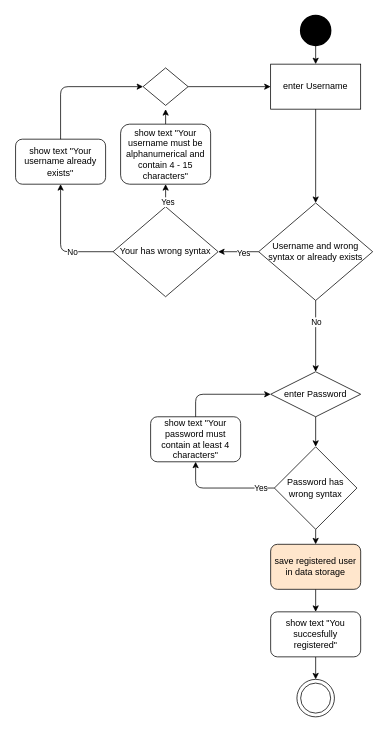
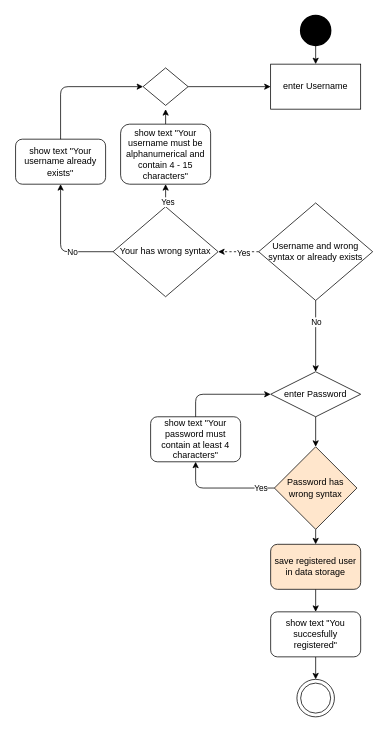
  <mxCell id="0" />
  <mxCell id="1" parent="0" />
  <mxCell id="2" style="edgeStyle=orthogonalEdgeStyle;rounded=0;orthogonalLoop=1;jettySize=auto;html=1;exitX=0.5;exitY=1;exitDx=0;exitDy=0;exitPerimeter=0;entryX=0.5;entryY=0;entryDx=0;entryDy=0;" edge="1" parent="1" source="3" target="4"><mxGeometry relative="1" as="geometry" /></mxCell>
  <mxCell id="3" value="" style="strokeWidth=2;html=1;shape=mxgraph.flowchart.start_2;whiteSpace=wrap;fillColor=#000000;" vertex="1" parent="1"><mxGeometry x="400" y="20" width="40" height="40" as="geometry" /></mxCell>
  <mxCell id="4" value="enter Username" style="whiteSpace=wrap;html=1;fillColor=#FFFFFF;rounded=0;" vertex="1" parent="1"><mxGeometry x="360" y="85" width="120" height="60" as="geometry" /></mxCell>
  <mxCell id="5" value="Username and wrong syntax or already exists" style="rhombus;whiteSpace=wrap;html=1;fillColor=#FFFFFF;" vertex="1" parent="1"><mxGeometry x="344" y="270" width="152" height="130" as="geometry" /></mxCell>
- <mxCell id="6" value="" style="endArrow=classic;html=1;exitX=0.5;exitY=1;exitDx=0;exitDy=0;" edge="1" parent="1" source="4" target="5"><mxGeometry width="50" height="50" relative="1" as="geometry"><mxPoint x="370" y="115" as="sourcePoint" /><mxPoint x="420" y="65" as="targetPoint" /></mxGeometry></mxCell>
  <mxCell id="7" value="" style="endArrow=classic;html=1;exitX=0.5;exitY=1;exitDx=0;exitDy=0;entryX=0.5;entryY=0;entryDx=0;entryDy=0;" edge="1" parent="1" source="5" target="9"><mxGeometry width="50" height="50" relative="1" as="geometry"><mxPoint x="370" y="115" as="sourcePoint" /><mxPoint x="420" y="405" as="targetPoint" /></mxGeometry></mxCell>
  <mxCell id="8" value="No" style="edgeLabel;html=1;align=center;verticalAlign=middle;resizable=0;points=[];" vertex="1" connectable="0" parent="7"><mxGeometry x="-0.413" relative="1" as="geometry"><mxPoint as="offset" /></mxGeometry></mxCell>
  <mxCell id="9" value="enter Password" style="rhombus;whiteSpace=wrap;html=1;fillColor=#FFFFFF;" vertex="1" parent="1"><mxGeometry x="360" y="495" width="120" height="60" as="geometry" /></mxCell>
  <mxCell id="10" style="edgeStyle=orthogonalEdgeStyle;rounded=0;orthogonalLoop=1;jettySize=auto;html=1;exitX=0.5;exitY=1;exitDx=0;exitDy=0;entryX=0.5;entryY=0;entryDx=0;entryDy=0;" edge="1" parent="1" source="11" target="20"><mxGeometry relative="1" as="geometry" /></mxCell>
- <mxCell id="11" value="Password has wrong syntax" style="rhombus;whiteSpace=wrap;html=1;fillColor=#FFFFFF;" vertex="1" parent="1"><mxGeometry x="365" y="595" width="110" height="110" as="geometry" /></mxCell>
+ <mxCell id="11" value="Password has wrong syntax" style="rhombus;whiteSpace=wrap;html=1;fillColor=#ffe6cc;" vertex="1" parent="1"><mxGeometry x="365" y="595" width="110" height="110" as="geometry" /></mxCell>
  <mxCell id="12" value="" style="endArrow=classic;html=1;exitX=0.5;exitY=1;exitDx=0;exitDy=0;entryX=0.5;entryY=0;entryDx=0;entryDy=0;" edge="1" parent="1" source="9" target="11"><mxGeometry width="50" height="50" relative="1" as="geometry"><mxPoint x="370" y="445" as="sourcePoint" /><mxPoint x="420" y="395" as="targetPoint" /></mxGeometry></mxCell>
  <mxCell id="13" value="" style="endArrow=classic;html=1;exitX=0;exitY=0.5;exitDx=0;exitDy=0;entryX=0.5;entryY=1;entryDx=0;entryDy=0;" edge="1" parent="1" source="11" target="16"><mxGeometry width="50" height="50" relative="1" as="geometry"><mxPoint x="370" y="445" as="sourcePoint" /><mxPoint x="260" y="505" as="targetPoint" /><Array as="points"><mxPoint x="260" y="650" /></Array></mxGeometry></mxCell>
  <mxCell id="14" value="Yes" style="edgeLabel;html=1;align=center;verticalAlign=middle;resizable=0;points=[];" vertex="1" connectable="0" parent="13"><mxGeometry x="-0.731" relative="1" as="geometry"><mxPoint as="offset" /></mxGeometry></mxCell>
  <mxCell id="15" value="show text &quot;Your username already exists&quot;" style="rounded=1;whiteSpace=wrap;html=1;fillColor=#FFFFFF;" vertex="1" parent="1"><mxGeometry x="20" y="185" width="120" height="60" as="geometry" /></mxCell>
  <mxCell id="16" value="show text &quot;Your password must contain at least 4 characters&quot;" style="rounded=1;whiteSpace=wrap;html=1;fillColor=#FFFFFF;" vertex="1" parent="1"><mxGeometry x="200" y="555" width="120" height="60" as="geometry" /></mxCell>
  <mxCell id="17" style="edgeStyle=orthogonalEdgeStyle;rounded=0;orthogonalLoop=1;jettySize=auto;html=1;exitX=0.5;exitY=1;exitDx=0;exitDy=0;entryX=0.5;entryY=0;entryDx=0;entryDy=0;" edge="1" parent="1" source="18" target="34"><mxGeometry relative="1" as="geometry" /></mxCell>
  <mxCell id="18" value="show text &quot;You succesfully registered&quot;" style="rounded=1;whiteSpace=wrap;html=1;fillColor=#FFFFFF;" vertex="1" parent="1"><mxGeometry x="360" y="815" width="120" height="60" as="geometry" /></mxCell>
  <mxCell id="19" style="edgeStyle=orthogonalEdgeStyle;rounded=0;orthogonalLoop=1;jettySize=auto;html=1;exitX=0.5;exitY=1;exitDx=0;exitDy=0;entryX=0.5;entryY=0;entryDx=0;entryDy=0;" edge="1" parent="1" source="20" target="18"><mxGeometry relative="1" as="geometry" /></mxCell>
  <mxCell id="20" value="save registered user in data storage" style="rounded=1;whiteSpace=wrap;html=1;fillColor=#ffe6cc;" vertex="1" parent="1"><mxGeometry x="360" y="725" width="120" height="60" as="geometry" /></mxCell>
  <mxCell id="21" value="" style="endArrow=classic;html=1;exitX=0.5;exitY=0;exitDx=0;exitDy=0;entryX=0;entryY=0.5;entryDx=0;entryDy=0;" edge="1" parent="1" source="16" target="9"><mxGeometry width="50" height="50" relative="1" as="geometry"><mxPoint x="370" y="495" as="sourcePoint" /><mxPoint x="420" y="445" as="targetPoint" /><Array as="points"><mxPoint x="260" y="525" /></Array></mxGeometry></mxCell>
  <mxCell id="22" style="edgeStyle=orthogonalEdgeStyle;rounded=0;orthogonalLoop=1;jettySize=auto;html=1;exitX=0.5;exitY=0;exitDx=0;exitDy=0;" edge="1" parent="1" source="23"><mxGeometry relative="1" as="geometry"><mxPoint x="220" y="145" as="targetPoint" /></mxGeometry></mxCell>
  <mxCell id="23" value="show text &quot;Your username must be alphanumerical and contain 4 - 15 characters&quot;" style="rounded=1;whiteSpace=wrap;html=1;fillColor=#FFFFFF;" vertex="1" parent="1"><mxGeometry x="160" y="165" width="120" height="80" as="geometry" /></mxCell>
  <mxCell id="24" value="Your has wrong syntax" style="rhombus;whiteSpace=wrap;html=1;fillColor=#FFFFFF;" vertex="1" parent="1"><mxGeometry x="150" y="275" width="140" height="120" as="geometry" /></mxCell>
- <mxCell id="25" value="" style="endArrow=classic;html=1;entryX=1;entryY=0.5;entryDx=0;entryDy=0;exitX=0;exitY=0.5;exitDx=0;exitDy=0;" edge="1" parent="1" source="5" target="24"><mxGeometry width="50" height="50" relative="1" as="geometry"><mxPoint x="350" y="345" as="sourcePoint" /><mxPoint x="420" y="245" as="targetPoint" /></mxGeometry></mxCell>
+ <mxCell id="25" value="" style="endArrow=classic;html=1;entryX=1;entryY=0.5;entryDx=0;entryDy=0;exitX=0;exitY=0.5;exitDx=0;exitDy=0;dashed=1;" edge="1" parent="1" source="5" target="24"><mxGeometry width="50" height="50" relative="1" as="geometry"><mxPoint x="350" y="345" as="sourcePoint" /><mxPoint x="420" y="245" as="targetPoint" /></mxGeometry></mxCell>
  <mxCell id="26" value="Yes" style="edgeLabel;html=1;align=center;verticalAlign=middle;resizable=0;points=[];" vertex="1" connectable="0" parent="25"><mxGeometry x="-0.239" y="1" relative="1" as="geometry"><mxPoint as="offset" /></mxGeometry></mxCell>
  <mxCell id="27" value="" style="endArrow=classic;html=1;exitX=0;exitY=0.5;exitDx=0;exitDy=0;entryX=0.5;entryY=1;entryDx=0;entryDy=0;" edge="1" parent="1" source="24" target="15"><mxGeometry width="50" height="50" relative="1" as="geometry"><mxPoint x="370" y="295" as="sourcePoint" /><mxPoint x="70" y="335" as="targetPoint" /><Array as="points"><mxPoint x="80" y="335" /></Array></mxGeometry></mxCell>
  <mxCell id="28" value="No" style="edgeLabel;html=1;align=center;verticalAlign=middle;resizable=0;points=[];" vertex="1" connectable="0" parent="27"><mxGeometry x="-0.314" relative="1" as="geometry"><mxPoint as="offset" /></mxGeometry></mxCell>
  <mxCell id="29" value="" style="endArrow=classic;html=1;exitX=0.5;exitY=0;exitDx=0;exitDy=0;entryX=0.5;entryY=1;entryDx=0;entryDy=0;" edge="1" parent="1" source="24" target="23"><mxGeometry width="50" height="50" relative="1" as="geometry"><mxPoint x="370" y="295" as="sourcePoint" /><mxPoint x="420" y="245" as="targetPoint" /></mxGeometry></mxCell>
  <mxCell id="30" value="Yes" style="edgeLabel;html=1;align=center;verticalAlign=middle;resizable=0;points=[];" vertex="1" connectable="0" parent="29"><mxGeometry x="-0.52" y="-2" relative="1" as="geometry"><mxPoint as="offset" /></mxGeometry></mxCell>
  <mxCell id="31" style="edgeStyle=orthogonalEdgeStyle;rounded=0;orthogonalLoop=1;jettySize=auto;html=1;exitX=1;exitY=0.5;exitDx=0;exitDy=0;entryX=0;entryY=0.5;entryDx=0;entryDy=0;" edge="1" parent="1" source="32" target="4"><mxGeometry relative="1" as="geometry" /></mxCell>
  <mxCell id="32" value="" style="rhombus;whiteSpace=wrap;html=1;fillColor=#FFFFFF;" vertex="1" parent="1"><mxGeometry x="190" y="90" width="60" height="50" as="geometry" /></mxCell>
  <mxCell id="33" value="" style="endArrow=classic;html=1;exitX=0.5;exitY=0;exitDx=0;exitDy=0;entryX=0;entryY=0.5;entryDx=0;entryDy=0;" edge="1" parent="1" source="15" target="32"><mxGeometry width="50" height="50" relative="1" as="geometry"><mxPoint x="370" y="205" as="sourcePoint" /><mxPoint x="420" y="155" as="targetPoint" /><Array as="points"><mxPoint x="80" y="115" /></Array></mxGeometry></mxCell>
  <mxCell id="34" value="" style="ellipse;whiteSpace=wrap;html=1;aspect=fixed;fillColor=#FFFFFF;" vertex="1" parent="1"><mxGeometry x="395" y="905" width="50" height="50" as="geometry" /></mxCell>
  <mxCell id="35" value="" style="ellipse;whiteSpace=wrap;html=1;aspect=fixed;fillColor=#FFFFFF;" vertex="1" parent="1"><mxGeometry x="400" y="910" width="40" height="40" as="geometry" /></mxCell>
